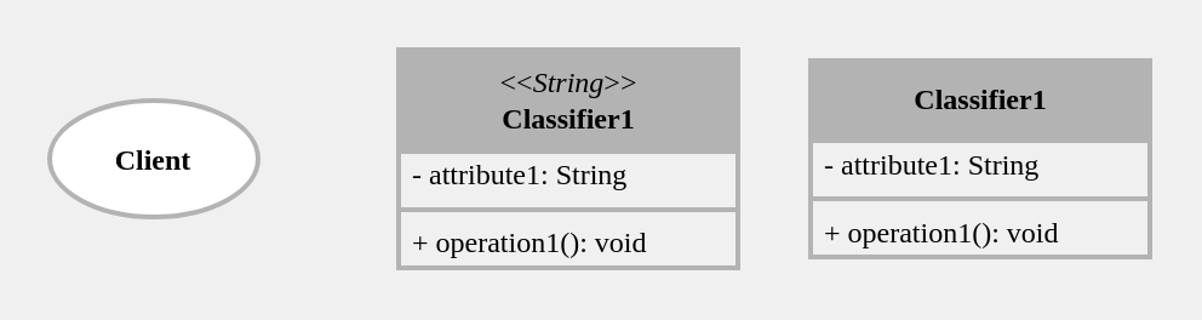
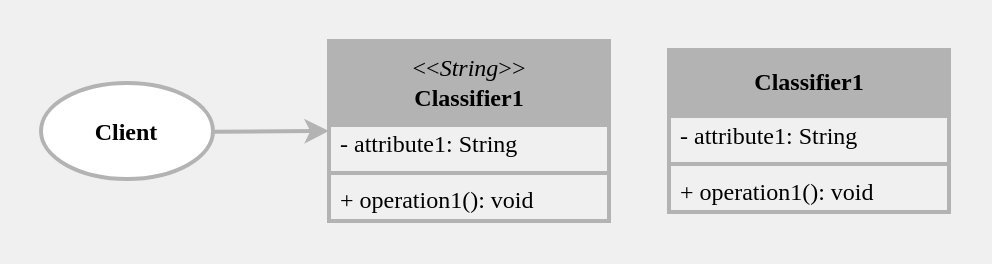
  <mxCell id="0" />
  <mxCell id="1" parent="0" />
+ <mxCell id="2" value="" style="edgeStyle=none;html=1;fontFamily=Verdana;entryX=0;entryY=0.5;entryDx=0;entryDy=0;strokeColor=#B3B3B3;strokeWidth=2;" edge="1" parent="1" source="3" target="4"><mxGeometry relative="1" as="geometry" /></mxCell>
  <mxCell id="3" value="Client" style="ellipse;fontStyle=1;fontFamily=Verdana;strokeColor=#B3B3B3;strokeWidth=2;" vertex="1" parent="1"><mxGeometry x="20" y="41" width="86" height="48" as="geometry" /></mxCell>
  <mxCell id="4" value="&amp;lt;&amp;lt;&lt;i&gt;String&lt;/i&gt;&amp;gt;&amp;gt;&lt;br&gt;&lt;b&gt;Classifier1&lt;/b&gt;" style="swimlane;fontStyle=0;align=center;verticalAlign=middle;childLayout=stackLayout;horizontal=1;startSize=42;horizontalStack=0;resizeParent=1;resizeParentMax=0;resizeLast=0;collapsible=0;marginBottom=0;html=1;strokeColor=#B3B3B3;strokeWidth=2;fontFamily=Verdana;rounded=0;fillColor=#B3B3B3;" vertex="1" parent="1"><mxGeometry x="164" y="20" width="140" height="90" as="geometry" /></mxCell>
  <mxCell id="5" value="- attribute1: String" style="text;html=1;strokeColor=none;fillColor=none;align=left;verticalAlign=middle;spacingLeft=4;spacingRight=4;overflow=hidden;rotatable=0;points=[[0,0.5],[1,0.5]];portConstraint=eastwest;strokeWidth=2;fontFamily=Verdana;" vertex="1" parent="4"><mxGeometry y="42" width="140" height="20" as="geometry" /></mxCell>
  <mxCell id="6" value="" style="line;strokeWidth=2;fillColor=none;align=left;verticalAlign=middle;spacingTop=-1;spacingLeft=3;spacingRight=3;rotatable=0;labelPosition=right;points=[];portConstraint=eastwest;strokeColor=#B3B3B3;fontFamily=Verdana;" vertex="1" parent="4"><mxGeometry y="62" width="140" height="8" as="geometry" /></mxCell>
  <mxCell id="7" value="+ operation1(): void" style="text;html=1;strokeColor=none;fillColor=none;align=left;verticalAlign=middle;spacingLeft=4;spacingRight=4;overflow=hidden;rotatable=0;points=[[0,0.5],[1,0.5]];portConstraint=eastwest;strokeWidth=2;fontFamily=Verdana;" vertex="1" parent="4"><mxGeometry y="70" width="140" height="20" as="geometry" /></mxCell>
  <mxCell id="8" value="&lt;b&gt;Classifier1&lt;/b&gt;" style="swimlane;fontStyle=0;align=center;verticalAlign=middle;childLayout=stackLayout;horizontal=1;startSize=33;horizontalStack=0;resizeParent=1;resizeParentMax=0;resizeLast=0;collapsible=0;marginBottom=0;html=1;strokeColor=#B3B3B3;strokeWidth=2;fontFamily=Verdana;rounded=0;fillColor=#B3B3B3;" vertex="1" parent="1"><mxGeometry x="334" y="24.5" width="140" height="81" as="geometry" /></mxCell>
  <mxCell id="9" value="- attribute1: String" style="text;html=1;strokeColor=none;fillColor=none;align=left;verticalAlign=middle;spacingLeft=4;spacingRight=4;overflow=hidden;rotatable=0;points=[[0,0.5],[1,0.5]];portConstraint=eastwest;strokeWidth=2;fontFamily=Verdana;" vertex="1" parent="8"><mxGeometry y="33" width="140" height="20" as="geometry" /></mxCell>
  <mxCell id="10" value="" style="line;strokeWidth=2;fillColor=none;align=left;verticalAlign=middle;spacingTop=-1;spacingLeft=3;spacingRight=3;rotatable=0;labelPosition=right;points=[];portConstraint=eastwest;strokeColor=#B3B3B3;fontFamily=Verdana;" vertex="1" parent="8"><mxGeometry y="53" width="140" height="8" as="geometry" /></mxCell>
  <mxCell id="11" value="+ operation1(): void" style="text;html=1;strokeColor=none;fillColor=none;align=left;verticalAlign=middle;spacingLeft=4;spacingRight=4;overflow=hidden;rotatable=0;points=[[0,0.5],[1,0.5]];portConstraint=eastwest;strokeWidth=2;fontFamily=Verdana;" vertex="1" parent="8"><mxGeometry y="61" width="140" height="20" as="geometry" /></mxCell>
